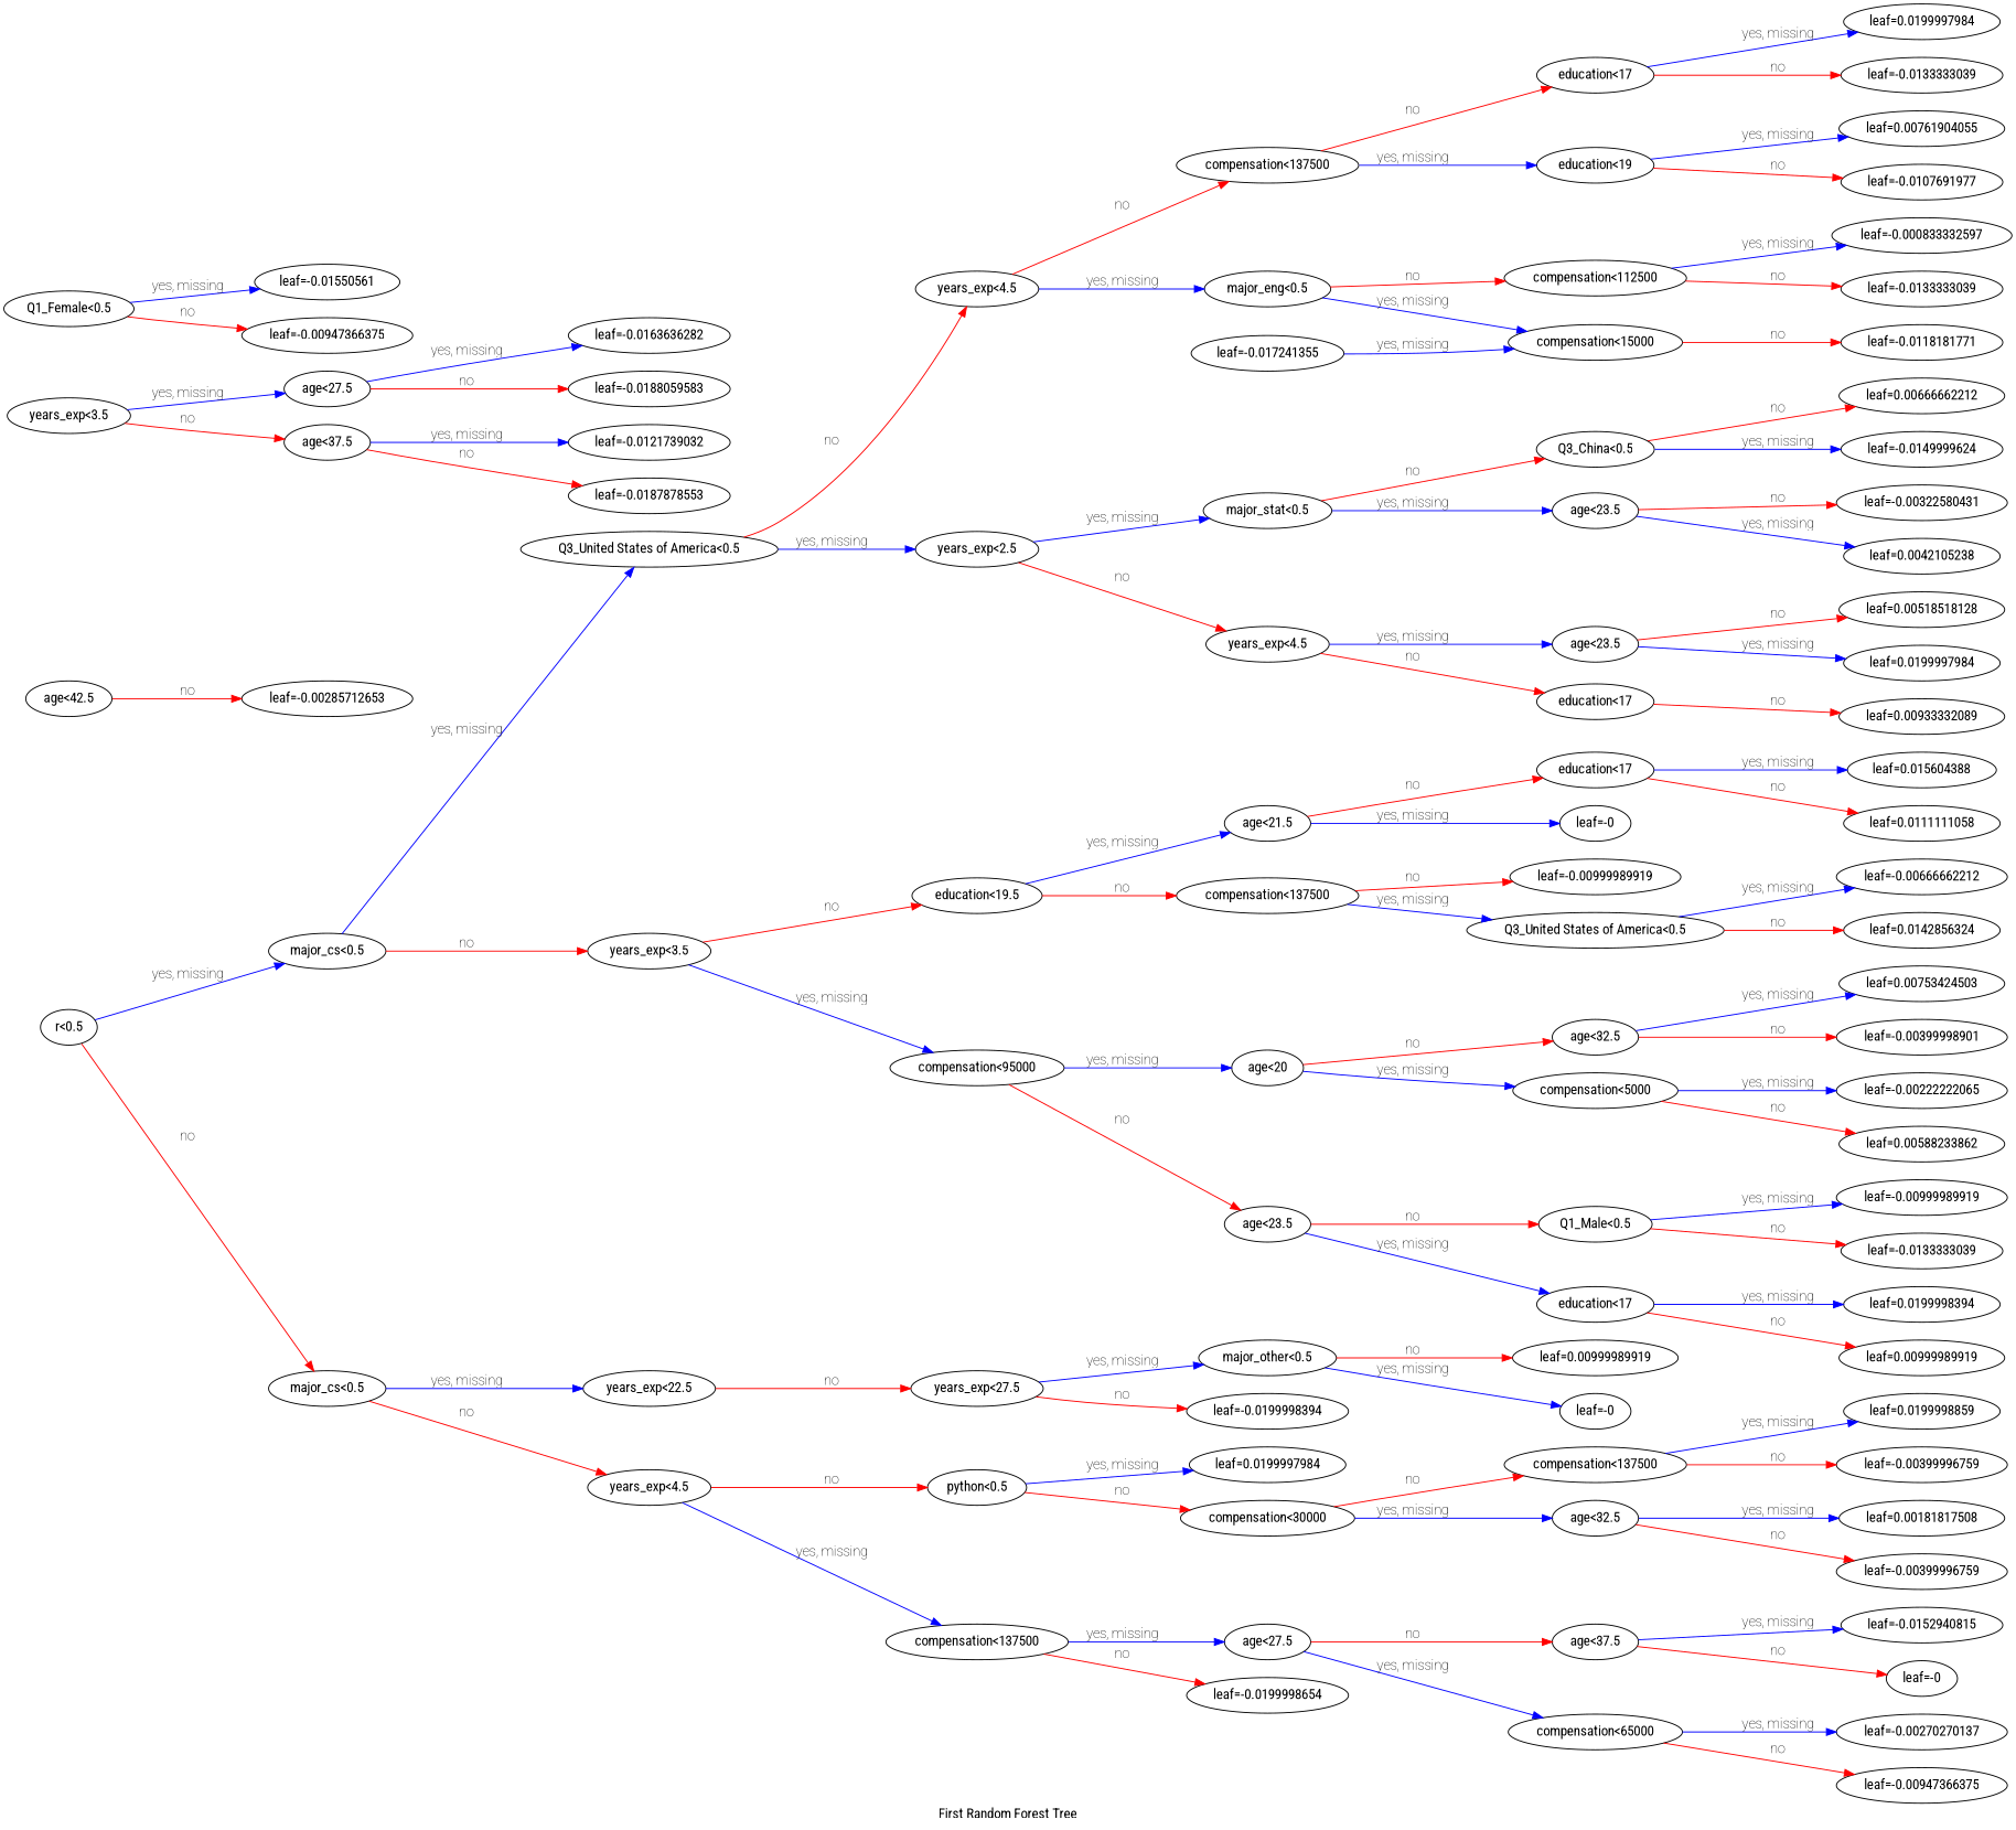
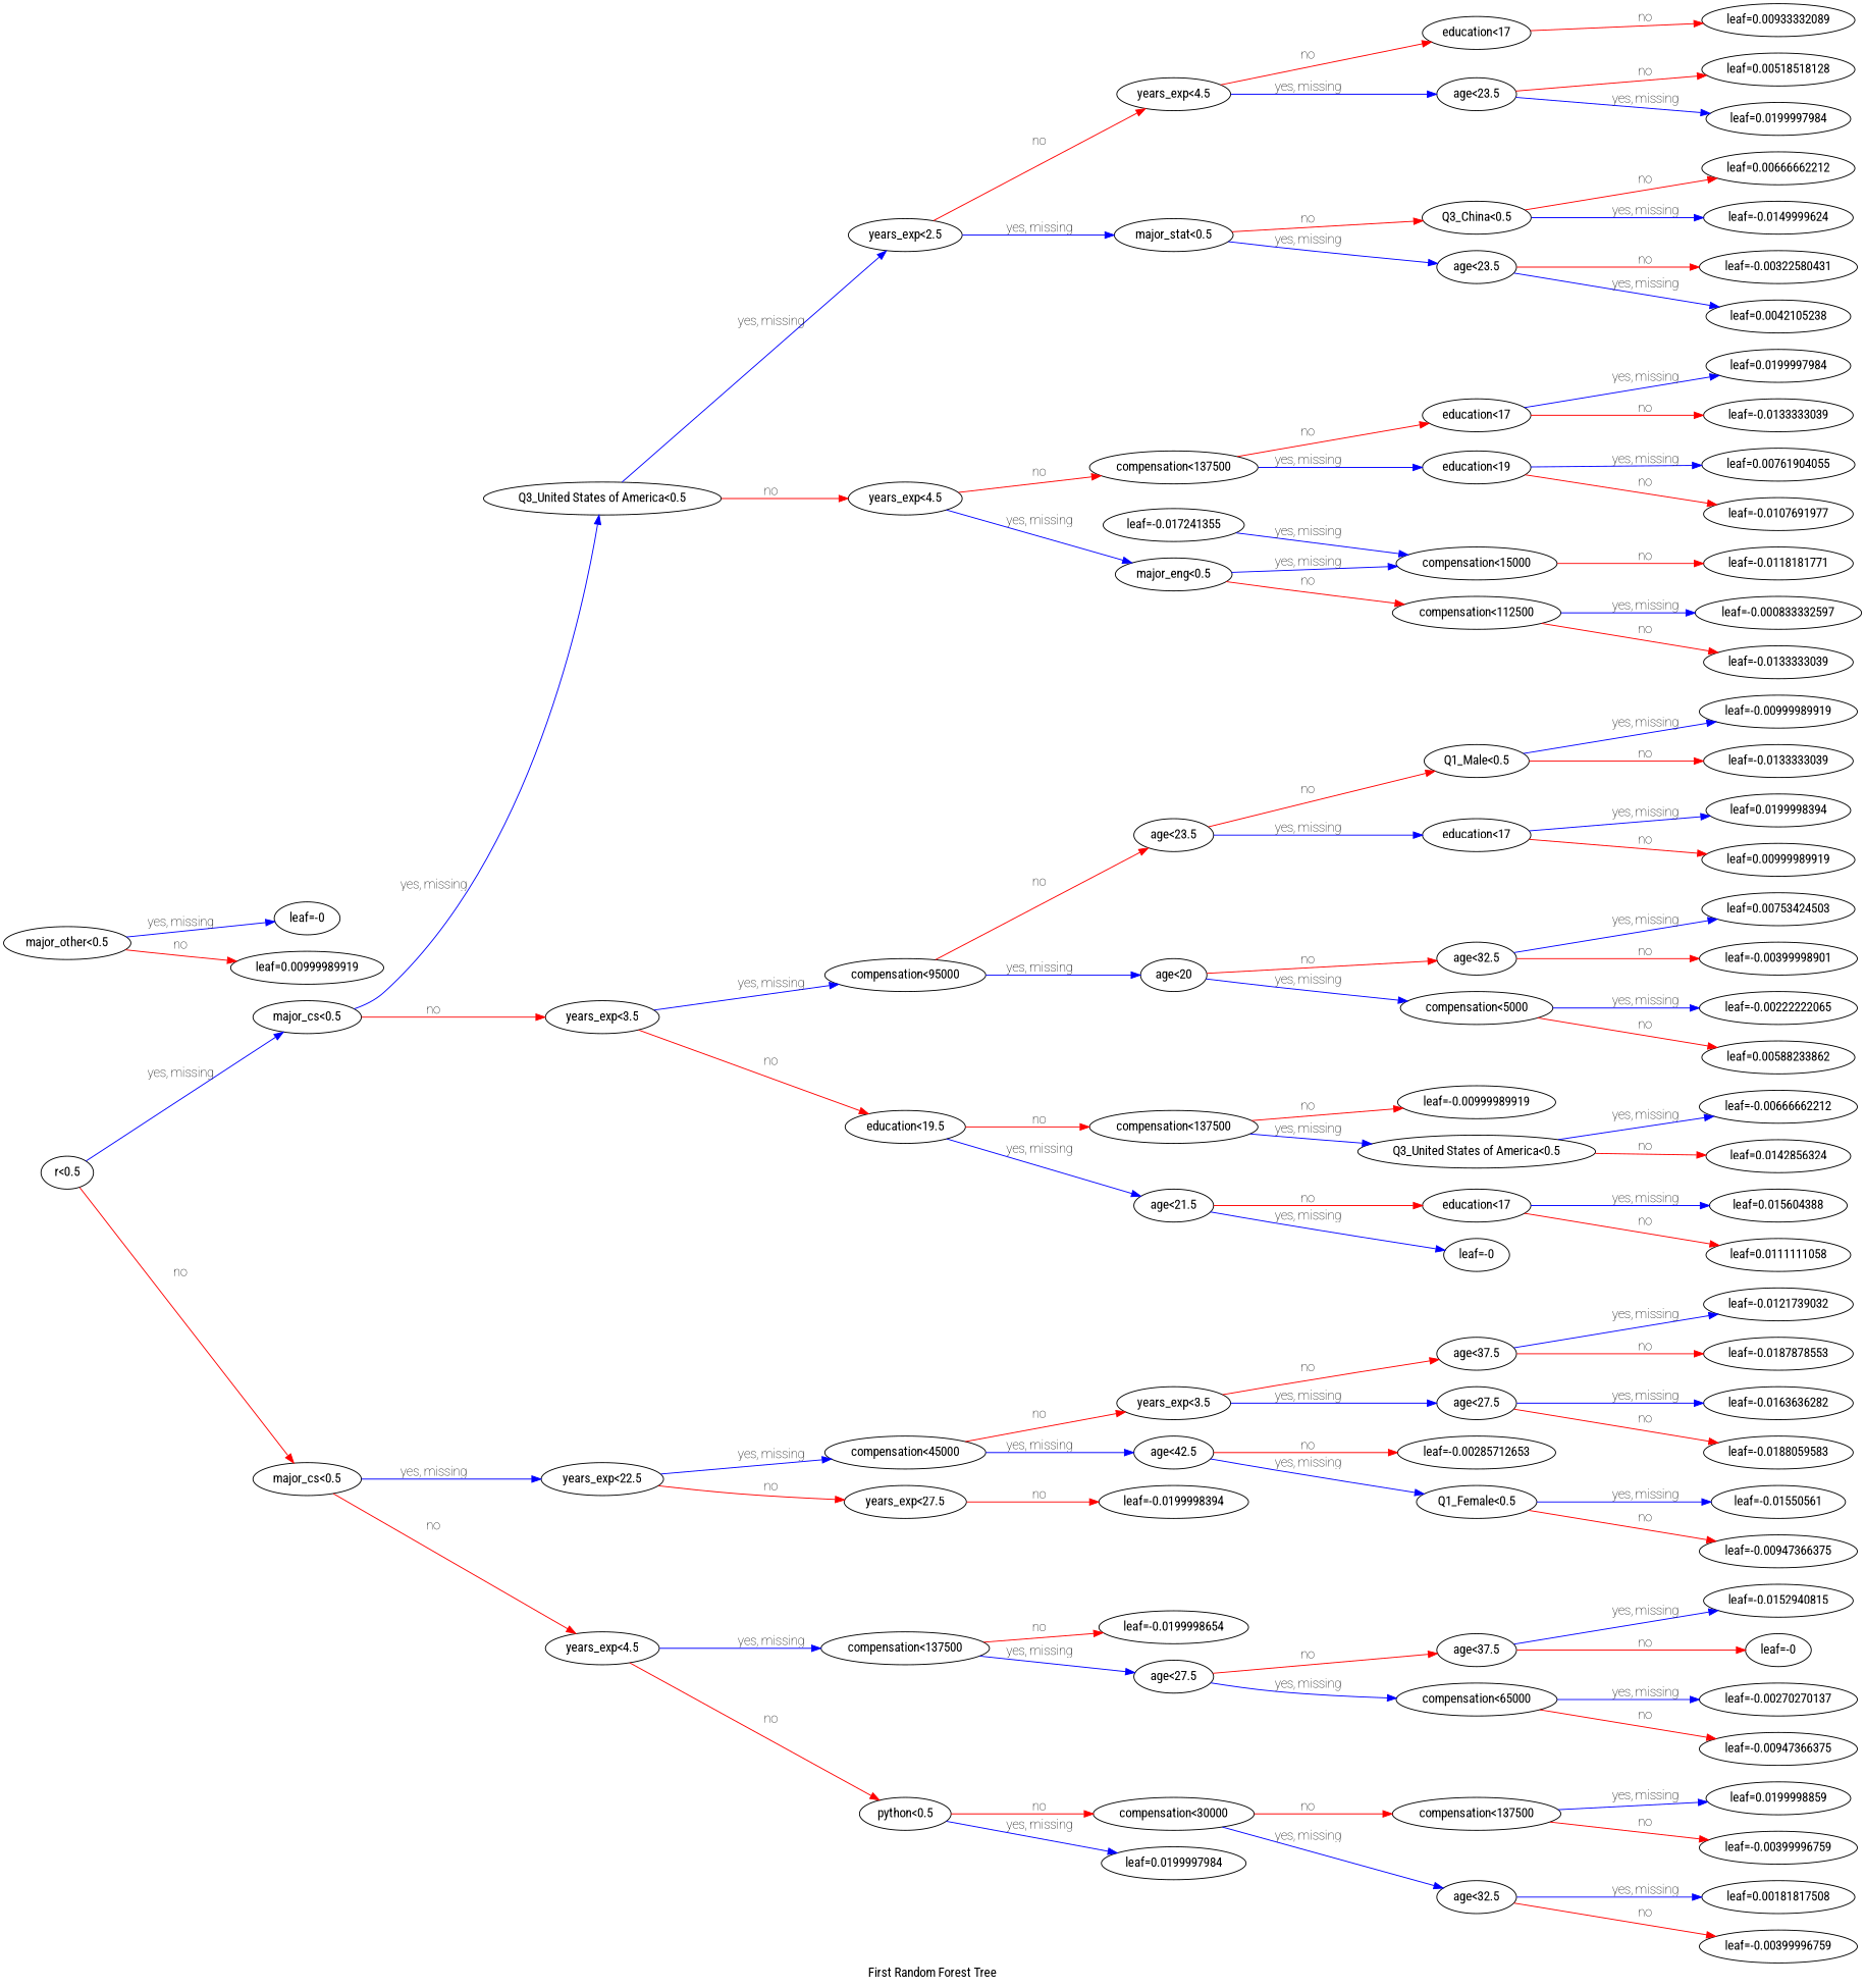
  digraph {
    fontname="Roboto Condensed"
    label="First Random Forest Tree"
    rankdir=LR
    node [fontname="Roboto Condensed"]
    edge [color="#FF0000" fontname="Roboto Thin"]
    n1 [label="r<0.5"]
    n2 [label="major_cs<0.5"]
    n3 [label="major_cs<0.5"]
    n4 [label="Q3_United States of America<0.5"]
    n5 [label="years_exp<3.5"]
    n6 [label="years_exp<22.5"]
    n7 [label="years_exp<4.5"]
    n8 [label="years_exp<2.5"]
    n9 [label="years_exp<4.5"]
    n10 [label="compensation<95000"]
    n11 [label="education<19.5"]
+   n12 [label="compensation<45000"]
    n13 [label="years_exp<27.5"]
    n14 [label="compensation<137500"]
    n15 [label="python<0.5"]
    n16 [label="major_stat<0.5"]
    n17 [label="years_exp<4.5"]
    n18 [label="major_eng<0.5"]
    n19 [label="compensation<137500"]
    n20 [label="age<20"]
    n21 [label="age<23.5"]
    n22 [label="age<21.5"]
    n23 [label="compensation<137500"]
    n24 [label="age<23.5"]
    n25 [label="Q3_China<0.5"]
    n26 [label="age<23.5"]
    n27 [label="education<17"]
    n28 [label="compensation<15000"]
    n29 [label="compensation<112500"]
    n30 [label="education<19"]
    n31 [label="education<17"]
    n32 [label="leaf=0.0042105238"]
    n33 [label="leaf=-0.00322580431"]
    n34 [label="leaf=-0.0149999624"]
    n35 [label="leaf=0.00666662212"]
    n36 [label="leaf=0.0199997984"]
    n37 [label="leaf=0.00518518128"]
    n38 [label="leaf=0.00933332089"]
    n39 [label="leaf=-0.0118181771"]
    n40 [label="leaf=-0.000833332597"]
    n41 [label="leaf=-0.0133333039"]
    n42 [label="leaf=0.00761904055"]
    n43 [label="leaf=-0.0107691977"]
    n44 [label="leaf=0.0199997984"]
    n45 [label="leaf=-0.0133333039"]
    n46 [label="leaf=-0.017241355"]
    n47 [label="compensation<5000"]
    n48 [label="age<32.5"]
    n49 [label="education<17"]
    n50 [label="Q1_Male<0.5"]
    n51 [label="leaf=-0"]
    n52 [label="education<17"]
    n53 [label="Q3_United States of America<0.5"]
    n54 [label="leaf=-0.00999989919"]
    n55 [label="leaf=-0.00222222065"]
    n56 [label="leaf=0.00588233862"]
    n57 [label="leaf=0.00753424503"]
    n58 [label="leaf=-0.00399998901"]
    n59 [label="leaf=0.0199998394"]
    n60 [label="leaf=0.00999989919"]
    n61 [label="leaf=-0.00999989919"]
    n62 [label="leaf=-0.0133333039"]
    n63 [label="leaf=0.015604388"]
    n64 [label="leaf=0.0111111058"]
    n65 [label="leaf=-0.00666662212"]
    n66 [label="leaf=0.0142856324"]
    n67 [label="age<42.5"]
    n68 [label="years_exp<3.5"]
    n69 [label="major_other<0.5"]
    n70 [label="leaf=-0.0199998394"]
    n71 [label="age<27.5"]
    n72 [label="leaf=-0.0199998654"]
    n73 [label="leaf=0.0199997984"]
    n74 [label="compensation<30000"]
    n75 [label="Q1_Female<0.5"]
    n76 [label="leaf=-0.00285712653"]
    n77 [label="age<27.5"]
    n78 [label="age<37.5"]
    n79 [label="leaf=-0"]
    n80 [label="leaf=0.00999989919"]
    n81 [label="leaf=-0.01550561"]
    n82 [label="leaf=-0.00947366375"]
    n83 [label="leaf=-0.0163636282"]
    n84 [label="leaf=-0.0188059583"]
    n85 [label="leaf=-0.0121739032"]
    n86 [label="leaf=-0.0187878553"]
    n87 [label="compensation<65000"]
    n88 [label="age<37.5"]
    n89 [label="age<32.5"]
    n90 [label="compensation<137500"]
    n91 [label="leaf=-0.00270270137"]
    n92 [label="leaf=-0.00947366375"]
    n93 [label="leaf=-0.0152940815"]
    n94 [label="leaf=-0"]
    n95 [label="leaf=0.00181817508"]
    n96 [label="leaf=-0.00399996759"]
    n97 [label="leaf=0.0199998859"]
    n98 [label="leaf=-0.00399996759"]
    n1 -> n2 [color="#0000FF" label="yes, missing"]
    n1 -> n3 [label=no]
    n2 -> n4 [color="#0000FF" label="yes, missing"]
    n2 -> n5 [label=no]
    n3 -> n6 [color="#0000FF" label="yes, missing"]
    n3 -> n7 [label=no]
    n4 -> n8 [color="#0000FF" label="yes, missing"]
    n4 -> n9 [label=no]
    n5 -> n10 [color="#0000FF" label="yes, missing"]
    n5 -> n11 [label=no]
+   n6 -> n12 [color="#0000FF" label="yes, missing"]
    n6 -> n13 [label=no]
    n7 -> n14 [color="#0000FF" label="yes, missing"]
    n7 -> n15 [label=no]
    n8 -> n16 [color="#0000FF" label="yes, missing"]
    n8 -> n17 [label=no]
    n9 -> n18 [color="#0000FF" label="yes, missing"]
    n9 -> n19 [label=no]
    n10 -> n20 [color="#0000FF" label="yes, missing"]
    n10 -> n21 [label=no]
    n11 -> n22 [color="#0000FF" label="yes, missing"]
    n11 -> n23 [label=no]
-   n13 -> n69 [color="#0000FF" label="yes, missing"]
+   n12 -> n67 [color="#0000FF" label="yes, missing"]
+   n12 -> n68 [label=no]
    n13 -> n70 [label=no]
    n14 -> n71 [color="#0000FF" label="yes, missing"]
    n14 -> n72 [label=no]
    n15 -> n73 [color="#0000FF" label="yes, missing"]
    n15 -> n74 [label=no]
    n16 -> n24 [color="#0000FF" label="yes, missing"]
    n16 -> n25 [label=no]
    n17 -> n26 [color="#0000FF" label="yes, missing"]
    n17 -> n27 [label=no]
    n18 -> n28 [color="#0000FF" label="yes, missing"]
    n18 -> n29 [label=no]
    n19 -> n30 [color="#0000FF" label="yes, missing"]
    n19 -> n31 [label=no]
    n20 -> n47 [color="#0000FF" label="yes, missing"]
    n20 -> n48 [label=no]
    n21 -> n49 [color="#0000FF" label="yes, missing"]
    n21 -> n50 [label=no]
    n22 -> n51 [color="#0000FF" label="yes, missing"]
    n22 -> n52 [label=no]
    n23 -> n53 [color="#0000FF" label="yes, missing"]
    n23 -> n54 [label=no]
    n24 -> n32 [color="#0000FF" label="yes, missing"]
    n24 -> n33 [label=no]
    n25 -> n34 [color="#0000FF" label="yes, missing"]
    n25 -> n35 [label=no]
    n26 -> n36 [color="#0000FF" label="yes, missing"]
    n26 -> n37 [label=no]
    n27 -> n38 [label=no]
    n28 -> n39 [label=no]
    n29 -> n40 [color="#0000FF" label="yes, missing"]
    n29 -> n41 [label=no]
    n30 -> n42 [color="#0000FF" label="yes, missing"]
    n30 -> n43 [label=no]
    n31 -> n44 [color="#0000FF" label="yes, missing"]
    n31 -> n45 [label=no]
    n46 -> n28 [color="#0000FF" label="yes, missing"]
    n47 -> n55 [color="#0000FF" label="yes, missing"]
    n47 -> n56 [label=no]
    n48 -> n57 [color="#0000FF" label="yes, missing"]
    n48 -> n58 [label=no]
    n49 -> n59 [color="#0000FF" label="yes, missing"]
    n49 -> n60 [label=no]
    n50 -> n61 [color="#0000FF" label="yes, missing"]
    n50 -> n62 [label=no]
    n52 -> n63 [color="#0000FF" label="yes, missing"]
    n52 -> n64 [label=no]
    n53 -> n65 [color="#0000FF" label="yes, missing"]
    n53 -> n66 [label=no]
+   n67 -> n75 [color="#0000FF" label="yes, missing"]
    n67 -> n76 [label=no]
    n68 -> n77 [color="#0000FF" label="yes, missing"]
    n68 -> n78 [label=no]
    n69 -> n79 [color="#0000FF" label="yes, missing"]
    n69 -> n80 [label=no]
    n71 -> n87 [color="#0000FF" label="yes, missing"]
    n71 -> n88 [label=no]
    n74 -> n89 [color="#0000FF" label="yes, missing"]
    n74 -> n90 [label=no]
    n75 -> n81 [color="#0000FF" label="yes, missing"]
    n75 -> n82 [label=no]
    n77 -> n83 [color="#0000FF" label="yes, missing"]
    n77 -> n84 [label=no]
    n78 -> n85 [color="#0000FF" label="yes, missing"]
    n78 -> n86 [label=no]
    n87 -> n91 [color="#0000FF" label="yes, missing"]
    n87 -> n92 [label=no]
    n88 -> n93 [color="#0000FF" label="yes, missing"]
    n88 -> n94 [label=no]
    n89 -> n95 [color="#0000FF" label="yes, missing"]
    n89 -> n96 [label=no]
    n90 -> n97 [color="#0000FF" label="yes, missing"]
    n90 -> n98 [label=no]
  }
